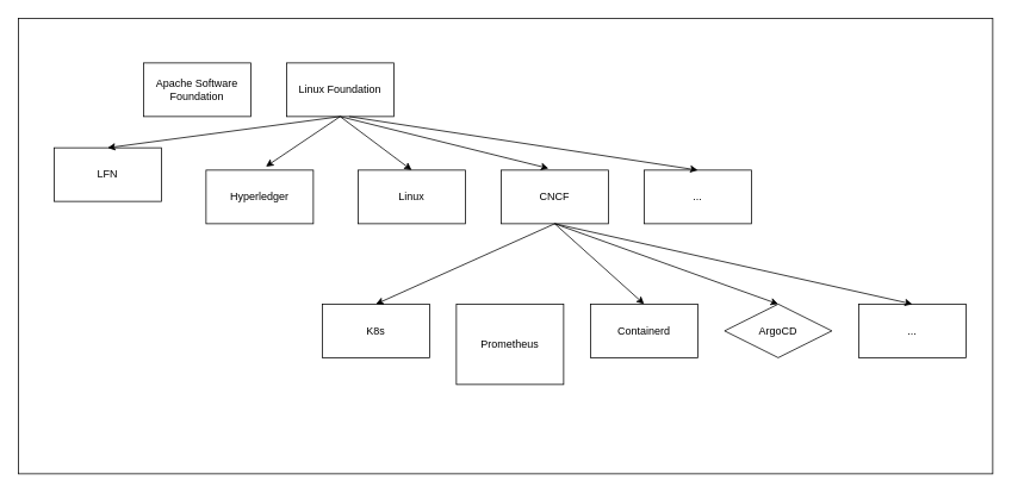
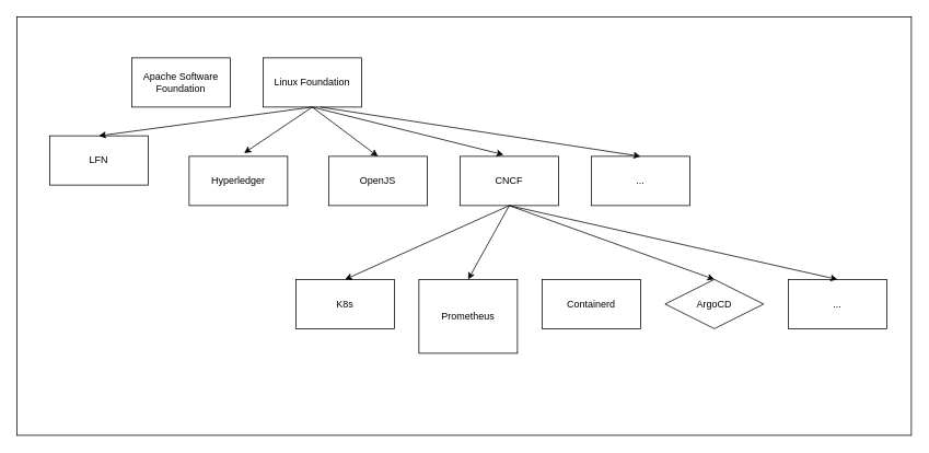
  <mxCell id="0" />
  <mxCell id="1" parent="0" />
  <mxCell id="2" value="" style="rounded=0;whiteSpace=wrap;html=1;" vertex="1" parent="1"><mxGeometry x="20" y="20" width="1090" height="510" as="geometry" /></mxCell>
  <mxCell id="3" value="Linux Foundation" style="rounded=0;whiteSpace=wrap;html=1;" parent="1" vertex="1"><mxGeometry x="320" y="70" width="120" height="60" as="geometry" /></mxCell>
  <mxCell id="4" value="LFN" style="rounded=0;whiteSpace=wrap;html=1;" vertex="1" parent="1"><mxGeometry x="60" y="165" width="120" height="60" as="geometry" /></mxCell>
  <mxCell id="5" value="Hyperledger" style="rounded=0;whiteSpace=wrap;html=1;" vertex="1" parent="1"><mxGeometry x="230" y="190" width="120" height="60" as="geometry" /></mxCell>
- <mxCell id="6" value="Linux" style="rounded=0;whiteSpace=wrap;html=1;" vertex="1" parent="1"><mxGeometry x="400" y="190" width="120" height="60" as="geometry" /></mxCell>
+ <mxCell id="6" value="OpenJS" style="rounded=0;whiteSpace=wrap;html=1;" vertex="1" parent="1"><mxGeometry x="400" y="190" width="120" height="60" as="geometry" /></mxCell>
  <mxCell id="7" value="CNCF" style="rounded=0;whiteSpace=wrap;html=1;" vertex="1" parent="1"><mxGeometry x="560" y="190" width="120" height="60" as="geometry" /></mxCell>
  <mxCell id="8" value="K8s" style="rounded=0;whiteSpace=wrap;html=1;" vertex="1" parent="1"><mxGeometry x="360" y="340" width="120" height="60" as="geometry" /></mxCell>
  <mxCell id="9" value="Prometheus" style="rounded=0;whiteSpace=wrap;html=1;" vertex="1" parent="1"><mxGeometry x="510" y="340" width="120" height="90" as="geometry" /></mxCell>
  <mxCell id="10" value="Containerd" style="rounded=0;whiteSpace=wrap;html=1;" vertex="1" parent="1"><mxGeometry x="660" y="340" width="120" height="60" as="geometry" /></mxCell>
  <mxCell id="11" value="ArgoCD" style="rhombus;whiteSpace=wrap;html=1;" vertex="1" parent="1"><mxGeometry x="810" y="340" width="120" height="60" as="geometry" /></mxCell>
  <mxCell id="12" value="..." style="rounded=0;whiteSpace=wrap;html=1;" vertex="1" parent="1"><mxGeometry x="720" y="190" width="120" height="60" as="geometry" /></mxCell>
  <mxCell id="13" value="..." style="rounded=0;whiteSpace=wrap;html=1;" vertex="1" parent="1"><mxGeometry x="960" y="340" width="120" height="60" as="geometry" /></mxCell>
  <mxCell id="14" value="" style="endArrow=classic;html=1;rounded=0;entryX=0.5;entryY=0;entryDx=0;entryDy=0;" edge="1" parent="1" target="4"><mxGeometry width="50" height="50" relative="1" as="geometry"><mxPoint x="380" y="130" as="sourcePoint" /><mxPoint x="420" y="150" as="targetPoint" /></mxGeometry></mxCell>
  <mxCell id="15" value="" style="endArrow=classic;html=1;rounded=0;entryX=0.558;entryY=-0.067;entryDx=0;entryDy=0;entryPerimeter=0;" edge="1" parent="1" target="5"><mxGeometry width="50" height="50" relative="1" as="geometry"><mxPoint x="380" y="130" as="sourcePoint" /><mxPoint x="420" y="150" as="targetPoint" /></mxGeometry></mxCell>
  <mxCell id="16" value="" style="endArrow=classic;html=1;rounded=0;entryX=0.5;entryY=0;entryDx=0;entryDy=0;" edge="1" parent="1" target="6"><mxGeometry width="50" height="50" relative="1" as="geometry"><mxPoint x="380" y="130" as="sourcePoint" /><mxPoint x="420" y="150" as="targetPoint" /></mxGeometry></mxCell>
  <mxCell id="17" value="" style="endArrow=classic;html=1;rounded=0;entryX=0.442;entryY=-0.033;entryDx=0;entryDy=0;entryPerimeter=0;" edge="1" parent="1" target="7"><mxGeometry width="50" height="50" relative="1" as="geometry"><mxPoint x="380" y="130" as="sourcePoint" /><mxPoint x="420" y="150" as="targetPoint" /></mxGeometry></mxCell>
  <mxCell id="18" value="" style="endArrow=classic;html=1;rounded=0;entryX=0.5;entryY=0;entryDx=0;entryDy=0;" edge="1" parent="1" target="12"><mxGeometry width="50" height="50" relative="1" as="geometry"><mxPoint x="390" y="130" as="sourcePoint" /><mxPoint x="420" y="150" as="targetPoint" /></mxGeometry></mxCell>
  <mxCell id="19" value="" style="endArrow=classic;html=1;rounded=0;entryX=0.5;entryY=0;entryDx=0;entryDy=0;exitX=0.5;exitY=1;exitDx=0;exitDy=0;" edge="1" parent="1" source="7" target="8"><mxGeometry width="50" height="50" relative="1" as="geometry"><mxPoint x="370" y="200" as="sourcePoint" /><mxPoint x="420" y="150" as="targetPoint" /></mxGeometry></mxCell>
- <mxCell id="21" value="" style="endArrow=classic;html=1;rounded=0;entryX=0.5;entryY=0;entryDx=0;entryDy=0;exitX=0.5;exitY=1;exitDx=0;exitDy=0;" edge="1" parent="1" source="7" target="10"><mxGeometry width="50" height="50" relative="1" as="geometry"><mxPoint x="780" y="250" as="sourcePoint" /><mxPoint x="420" y="150" as="targetPoint" /></mxGeometry></mxCell>
+ <mxCell id="20" value="" style="endArrow=classic;html=1;rounded=0;entryX=0.5;entryY=0;entryDx=0;entryDy=0;exitX=0.5;exitY=1;exitDx=0;exitDy=0;" edge="1" parent="1" source="7" target="9"><mxGeometry width="50" height="50" relative="1" as="geometry"><mxPoint x="780" y="250" as="sourcePoint" /><mxPoint x="420" y="150" as="targetPoint" /></mxGeometry></mxCell>
  <mxCell id="22" value="" style="endArrow=classic;html=1;rounded=0;entryX=0.5;entryY=0;entryDx=0;entryDy=0;" edge="1" parent="1" target="11"><mxGeometry width="50" height="50" relative="1" as="geometry"><mxPoint x="620" y="250" as="sourcePoint" /><mxPoint x="420" y="150" as="targetPoint" /></mxGeometry></mxCell>
  <mxCell id="23" value="" style="endArrow=classic;html=1;rounded=0;entryX=0.5;entryY=0;entryDx=0;entryDy=0;" edge="1" parent="1" target="13"><mxGeometry width="50" height="50" relative="1" as="geometry"><mxPoint x="620" y="250" as="sourcePoint" /><mxPoint x="420" y="150" as="targetPoint" /></mxGeometry></mxCell>
  <mxCell id="24" value="Apache Software Foundation" style="rounded=0;whiteSpace=wrap;html=1;" vertex="1" parent="1"><mxGeometry x="160" y="70" width="120" height="60" as="geometry" /></mxCell>
